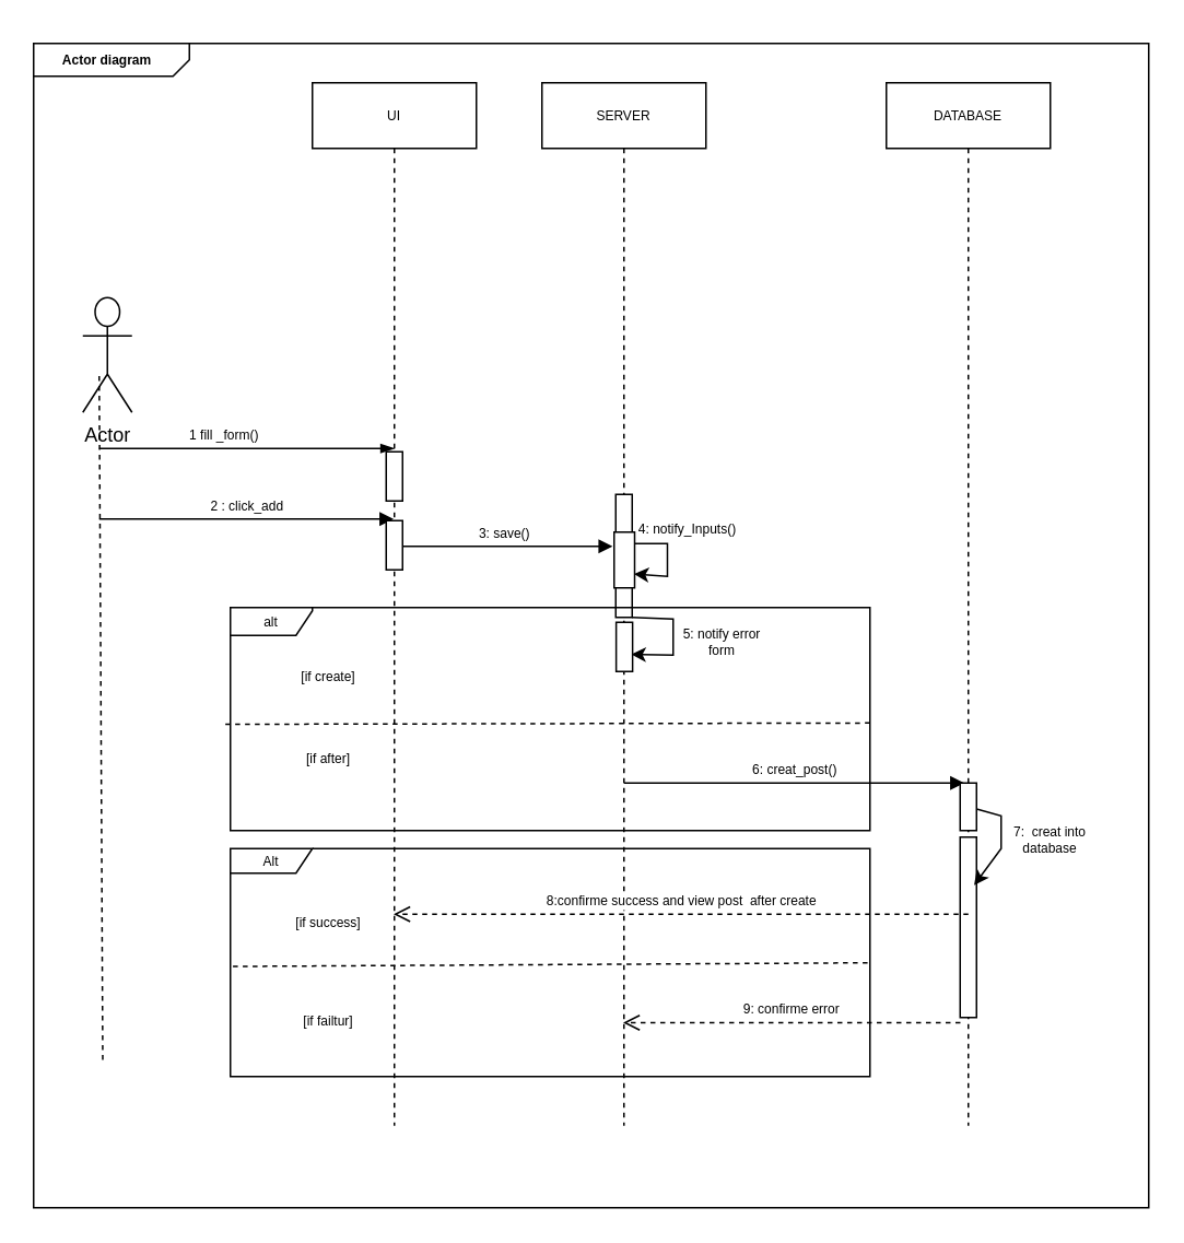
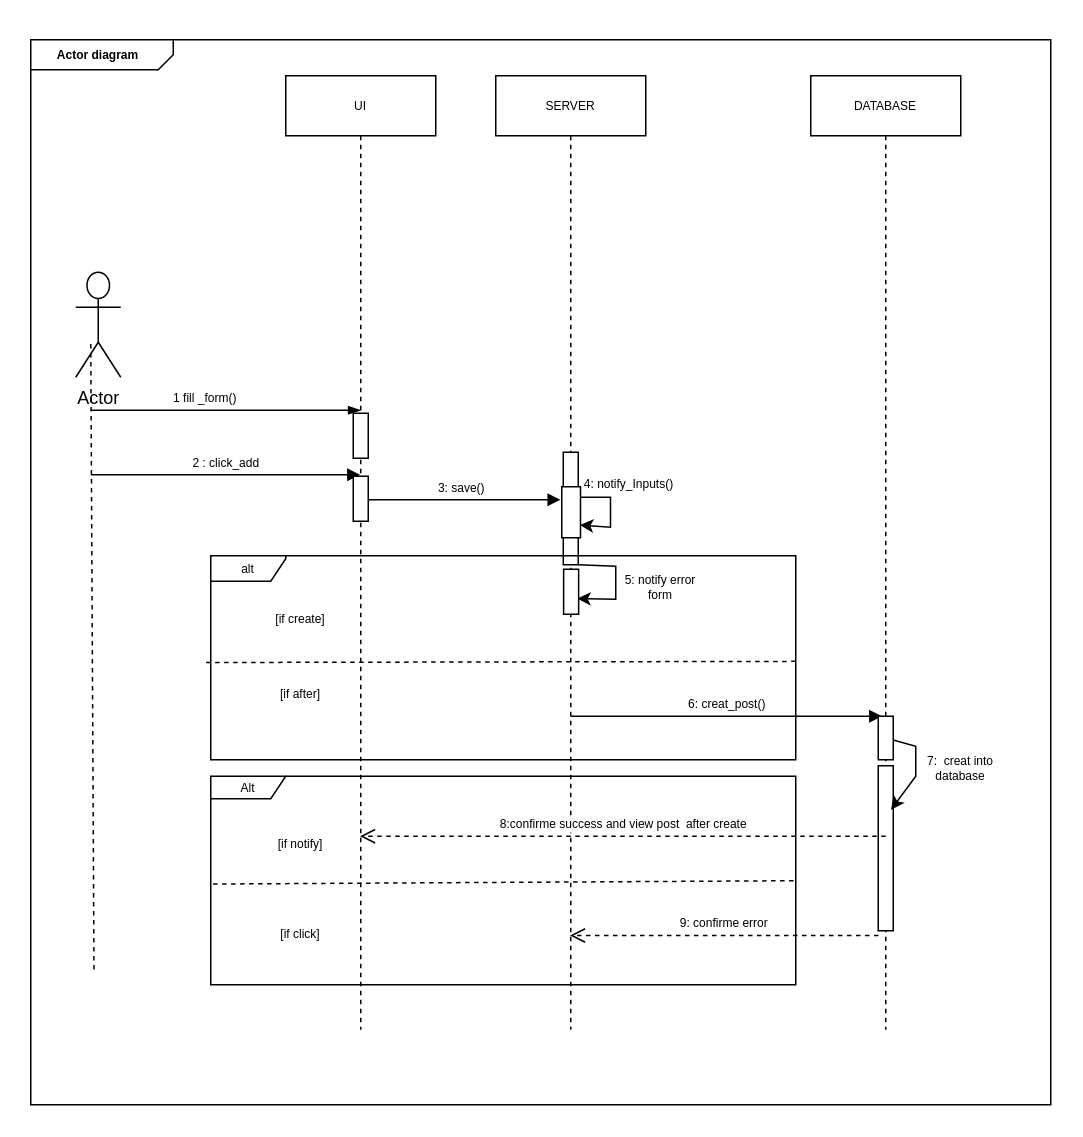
  <mxCell id="0" />
  <mxCell id="1" parent="0" />
  <mxCell id="2" value="&lt;h6&gt;&lt;br&gt;&lt;/h6&gt;" style="html=1;shape=mxgraph.sysml.package;overflow=fill;labelX=95;align=left;spacingLeft=5;verticalAlign=top;spacingTop=-3;fillColor=none;container=1;rounded=0;" parent="1" vertex="1"><mxGeometry x="20" y="26" width="680" height="710" as="geometry" /></mxCell>
  <mxCell id="3" value="UI" style="shape=umlLifeline;perimeter=lifelinePerimeter;whiteSpace=wrap;html=1;container=1;collapsible=0;recursiveResize=0;outlineConnect=0;fontFamily=Helvetica;fontSize=8;fillColor=none;rounded=0;" parent="2" vertex="1"><mxGeometry x="170" y="24" width="100" height="636" as="geometry" /></mxCell>
  <mxCell id="4" value="SERVER" style="shape=umlLifeline;perimeter=lifelinePerimeter;whiteSpace=wrap;html=1;container=1;collapsible=0;recursiveResize=0;outlineConnect=0;fontFamily=Helvetica;fontSize=8;fillColor=none;rounded=0;" parent="2" vertex="1"><mxGeometry x="310" y="24" width="100" height="636" as="geometry" /></mxCell>
  <mxCell id="5" value="DATABASE" style="shape=umlLifeline;perimeter=lifelinePerimeter;whiteSpace=wrap;html=1;container=1;collapsible=0;recursiveResize=0;outlineConnect=0;fontFamily=Helvetica;fontSize=8;fillColor=none;rounded=0;" parent="2" vertex="1"><mxGeometry x="520" y="24" width="100" height="636" as="geometry" /></mxCell>
  <mxCell id="6" value="" style="html=1;points=[];perimeter=orthogonalPerimeter;fontFamily=Helvetica;fontSize=8;fontColor=#FFFFFF;strokeColor=#000000;fillColor=#FFFFFF;rounded=0;" parent="5" vertex="1"><mxGeometry x="45" y="460" width="10" height="110" as="geometry" /></mxCell>
  <mxCell id="7" value="Actor" style="shape=umlActor;verticalLabelPosition=bottom;verticalAlign=top;html=1;outlineConnect=0;fillColor=none;rounded=0;" parent="2" vertex="1"><mxGeometry x="30" y="155" width="30" height="70" as="geometry" /></mxCell>
  <mxCell id="8" value="&lt;h4 style=&quot;font-size: 12px ; text-align: left&quot;&gt;&lt;font style=&quot;font-size: 8px&quot;&gt;Actor diagram&lt;/font&gt;&lt;/h4&gt;" style="text;html=1;strokeColor=none;fillColor=none;align=center;verticalAlign=middle;whiteSpace=wrap;rounded=0;fontFamily=Helvetica;fontSize=8;" parent="2" vertex="1"><mxGeometry y="-6" width="90" height="30" as="geometry" /></mxCell>
  <mxCell id="9" value="" style="edgeStyle=elbowEdgeStyle;fontSize=12;html=1;endArrow=blockThin;endFill=1;fontFamily=Helvetica;fontColor=#000000;rounded=0;" parent="2" edge="1"><mxGeometry width="160" relative="1" as="geometry"><mxPoint x="40" y="247" as="sourcePoint" /><mxPoint x="220" y="247" as="targetPoint" /></mxGeometry></mxCell>
  <mxCell id="10" value="1 fill _form()" style="edgeLabel;html=1;align=center;verticalAlign=middle;resizable=0;points=[];fontSize=8;fontFamily=Helvetica;fontColor=#000000;rounded=0;" parent="9" vertex="1" connectable="0"><mxGeometry x="-0.167" y="9" relative="1" as="geometry"><mxPoint as="offset" /></mxGeometry></mxCell>
  <mxCell id="11" value="2 : click_add" style="html=1;verticalAlign=bottom;endArrow=block;fontFamily=Helvetica;fontSize=8;fontColor=#000000;rounded=0;" parent="2" target="3" edge="1"><mxGeometry width="80" relative="1" as="geometry"><mxPoint x="40" y="290" as="sourcePoint" /><mxPoint x="120" y="290" as="targetPoint" /></mxGeometry></mxCell>
  <mxCell id="12" value="&lt;font color=&quot;#000000&quot;&gt;3: save()&lt;/font&gt;" style="html=1;verticalAlign=bottom;endArrow=block;fontFamily=Helvetica;fontSize=8;entryX=-0.076;entryY=0.254;entryDx=0;entryDy=0;entryPerimeter=0;rounded=0;" parent="2" target="17" edge="1"><mxGeometry width="80" relative="1" as="geometry"><mxPoint x="220" y="306.7" as="sourcePoint" /><mxPoint x="300" y="306.7" as="targetPoint" /></mxGeometry></mxCell>
  <mxCell id="13" value="4: notify_Inputs()" style="text;html=1;strokeColor=none;fillColor=none;align=center;verticalAlign=middle;whiteSpace=wrap;rounded=0;fontFamily=Helvetica;fontSize=8;fontColor=#000000;" parent="2" vertex="1"><mxGeometry x="366.5" y="281" width="63.5" height="30" as="geometry" /></mxCell>
  <mxCell id="14" style="edgeStyle=none;html=1;entryX=0.909;entryY=0.651;entryDx=0;entryDy=0;entryPerimeter=0;fontFamily=Helvetica;fontSize=8;fontColor=#FFFFFF;rounded=0;" parent="2" source="15" target="26" edge="1"><mxGeometry relative="1" as="geometry"><Array as="points"><mxPoint x="390" y="351" /><mxPoint x="390" y="373" /></Array></mxGeometry></mxCell>
  <mxCell id="15" value="" style="html=1;points=[];perimeter=orthogonalPerimeter;fontFamily=Helvetica;fontSize=8;fillColor=#FFFFFF;rounded=0;strokeColor=#000000;" parent="2" vertex="1"><mxGeometry x="355" y="275" width="10" height="75" as="geometry" /></mxCell>
  <mxCell id="16" style="edgeStyle=none;html=1;entryX=0.967;entryY=0.749;entryDx=0;entryDy=0;entryPerimeter=0;fontFamily=Helvetica;fontSize=8;rounded=0;" parent="2" source="17" target="17" edge="1"><mxGeometry relative="1" as="geometry" /></mxCell>
  <mxCell id="17" value="" style="html=1;points=[];perimeter=orthogonalPerimeter;fontFamily=Helvetica;fontSize=8;fillColor=#FFFFFF;strokeColor=#000000;rounded=0;" parent="2" vertex="1"><mxGeometry x="354" y="298" width="12.5" height="34" as="geometry" /></mxCell>
  <mxCell id="18" value="6: creat_post()" style="html=1;verticalAlign=bottom;endArrow=block;fontFamily=Helvetica;fontSize=8;entryX=0.25;entryY=0;entryDx=0;entryDy=0;fontColor=#000000;rounded=0;" parent="2" target="24" edge="1"><mxGeometry width="80" relative="1" as="geometry"><mxPoint x="360" y="451" as="sourcePoint" /><mxPoint x="560" y="451" as="targetPoint" /><Array as="points"><mxPoint x="360" y="451" /><mxPoint x="520" y="451" /></Array></mxGeometry></mxCell>
  <mxCell id="19" value="&lt;font color=&quot;#000000&quot;&gt;alt&lt;/font&gt;" style="shape=umlFrame;whiteSpace=wrap;html=1;fontFamily=Helvetica;fontSize=8;width=50;height=17;rounded=0;" parent="2" vertex="1"><mxGeometry x="120" y="344" width="390" height="136" as="geometry" /></mxCell>
  <mxCell id="20" value="[if after]" style="text;html=1;strokeColor=none;fillColor=none;align=center;verticalAlign=middle;whiteSpace=wrap;rounded=0;fontFamily=Helvetica;fontSize=8;fontColor=#000000;" parent="2" vertex="1"><mxGeometry x="150" y="421" width="60" height="30" as="geometry" /></mxCell>
  <mxCell id="21" value="" style="endArrow=none;dashed=1;html=1;fontFamily=Helvetica;fontSize=8;fontColor=#FFFFFF;entryX=1.002;entryY=0.509;entryDx=0;entryDy=0;entryPerimeter=0;exitX=-0.013;exitY=0.514;exitDx=0;exitDy=0;exitPerimeter=0;rounded=0;" parent="2" edge="1"><mxGeometry width="50" height="50" relative="1" as="geometry"><mxPoint x="116.93" y="415.184" as="sourcePoint" /><mxPoint x="512.78" y="414.404" as="targetPoint" /></mxGeometry></mxCell>
  <mxCell id="22" value="[if create]" style="text;html=1;strokeColor=none;fillColor=none;align=center;verticalAlign=middle;whiteSpace=wrap;rounded=0;fontFamily=Helvetica;fontSize=8;fontColor=#000000;" parent="2" vertex="1"><mxGeometry x="150" y="371" width="60" height="30" as="geometry" /></mxCell>
  <mxCell id="23" style="edgeStyle=none;html=1;entryX=0.851;entryY=0.266;entryDx=0;entryDy=0;entryPerimeter=0;fontFamily=Helvetica;fontSize=8;fontColor=#FFFFFF;rounded=0;" parent="2" source="24" target="6" edge="1"><mxGeometry relative="1" as="geometry"><Array as="points"><mxPoint x="590" y="471" /><mxPoint x="590" y="491" /></Array></mxGeometry></mxCell>
  <mxCell id="24" value="" style="rounded=0;whiteSpace=wrap;html=1;fontFamily=Helvetica;fontSize=8;fontColor=#FFFFFF;strokeColor=#000000;fillColor=#FFFFFF;" parent="2" vertex="1"><mxGeometry x="565" y="451" width="10" height="29" as="geometry" /></mxCell>
  <mxCell id="25" value="7:&amp;nbsp; creat into database" style="text;html=1;strokeColor=none;fillColor=none;align=center;verticalAlign=middle;whiteSpace=wrap;rounded=0;fontFamily=Helvetica;fontSize=8;fontColor=#000000;" parent="2" vertex="1"><mxGeometry x="590" y="471" width="60" height="30" as="geometry" /></mxCell>
  <mxCell id="26" value="" style="html=1;points=[];perimeter=orthogonalPerimeter;fontFamily=Helvetica;fontSize=8;fontColor=#FFFFFF;strokeColor=#000000;fillColor=#FFFFFF;rounded=0;" parent="2" vertex="1"><mxGeometry x="355.25" y="353" width="10" height="30" as="geometry" /></mxCell>
  <mxCell id="27" value="5: notify error&lt;br&gt;form" style="text;html=1;strokeColor=none;fillColor=none;align=center;verticalAlign=middle;whiteSpace=wrap;rounded=0;fontFamily=Helvetica;fontSize=8;fontColor=#000000;" parent="2" vertex="1"><mxGeometry x="390" y="350" width="60" height="30" as="geometry" /></mxCell>
  <mxCell id="28" value="&lt;font color=&quot;#000000&quot;&gt;Alt&lt;/font&gt;" style="shape=umlFrame;whiteSpace=wrap;html=1;fontFamily=Helvetica;fontSize=8;width=50;height=15;rounded=0;" parent="2" vertex="1"><mxGeometry x="120" y="491" width="390" height="139" as="geometry" /></mxCell>
  <mxCell id="29" value="" style="endArrow=none;dashed=1;html=1;fontFamily=Helvetica;fontSize=8;fontColor=#FFFFFF;exitX=0.004;exitY=0.517;exitDx=0;exitDy=0;exitPerimeter=0;entryX=0.998;entryY=0.501;entryDx=0;entryDy=0;entryPerimeter=0;rounded=0;" parent="2" source="28" target="28" edge="1"><mxGeometry width="50" height="50" relative="1" as="geometry"><mxPoint x="130" y="560" as="sourcePoint" /><mxPoint x="513" y="560" as="targetPoint" /></mxGeometry></mxCell>
- <mxCell id="30" value="[if failtur]" style="text;html=1;strokeColor=none;fillColor=none;align=center;verticalAlign=middle;whiteSpace=wrap;rounded=0;fontFamily=Helvetica;fontSize=8;fontColor=#000000;" parent="2" vertex="1"><mxGeometry x="150" y="581" width="60" height="30" as="geometry" /></mxCell>
- <mxCell id="31" value="[if success]" style="text;html=1;strokeColor=none;fillColor=none;align=center;verticalAlign=middle;whiteSpace=wrap;rounded=0;fontFamily=Helvetica;fontSize=8;fontColor=#000000;" parent="2" vertex="1"><mxGeometry x="150" y="521" width="60" height="30" as="geometry" /></mxCell>
+ <mxCell id="30" value="[if click]" style="text;html=1;strokeColor=none;fillColor=none;align=center;verticalAlign=middle;whiteSpace=wrap;rounded=0;fontFamily=Helvetica;fontSize=8;fontColor=#000000;" parent="2" vertex="1"><mxGeometry x="150" y="581" width="60" height="30" as="geometry" /></mxCell>
+ <mxCell id="31" value="[if notify]" style="text;html=1;strokeColor=none;fillColor=none;align=center;verticalAlign=middle;whiteSpace=wrap;rounded=0;fontFamily=Helvetica;fontSize=8;fontColor=#000000;" parent="2" vertex="1"><mxGeometry x="150" y="521" width="60" height="30" as="geometry" /></mxCell>
  <mxCell id="32" value="8:confirme success and view post&amp;nbsp; after create" style="html=1;verticalAlign=bottom;endArrow=open;dashed=1;endSize=8;fontFamily=Helvetica;fontSize=8;fontColor=#000000;rounded=0;" parent="2" target="3" edge="1"><mxGeometry relative="1" as="geometry"><mxPoint x="570" y="531" as="sourcePoint" /><mxPoint x="290" y="521" as="targetPoint" /></mxGeometry></mxCell>
  <mxCell id="33" value="&lt;font color=&quot;#000000&quot;&gt;9: confirme error&lt;/font&gt;" style="html=1;verticalAlign=bottom;endArrow=open;dashed=1;endSize=8;fontFamily=Helvetica;fontSize=8;fontColor=#FFFFFF;exitX=0.015;exitY=1.029;exitDx=0;exitDy=0;exitPerimeter=0;rounded=0;" parent="2" source="6" target="4" edge="1"><mxGeometry relative="1" as="geometry"><mxPoint x="430" y="541" as="sourcePoint" /><mxPoint x="350" y="541" as="targetPoint" /></mxGeometry></mxCell>
  <mxCell id="34" value="" style="endArrow=none;dashed=1;html=1;fontFamily=Helvetica;fontSize=8;exitX=0.062;exitY=0.873;exitDx=0;exitDy=0;exitPerimeter=0;rounded=0;" parent="1" source="2" edge="1"><mxGeometry width="50" height="50" relative="1" as="geometry"><mxPoint x="50" y="307" as="sourcePoint" /><mxPoint x="60" y="227" as="targetPoint" /></mxGeometry></mxCell>
  <mxCell id="35" value="" style="html=1;points=[];perimeter=orthogonalPerimeter;fontFamily=Helvetica;fontSize=8;fillColor=#FFFFFF;rounded=0;" parent="1" vertex="1"><mxGeometry x="235" y="275" width="10" height="30" as="geometry" /></mxCell>
  <mxCell id="36" value="" style="html=1;points=[];perimeter=orthogonalPerimeter;fontFamily=Helvetica;fontSize=8;fillColor=#FFFFFF;rounded=0;strokeColor=#000000;" parent="1" vertex="1"><mxGeometry x="235" y="317" width="10" height="30" as="geometry" /></mxCell>
